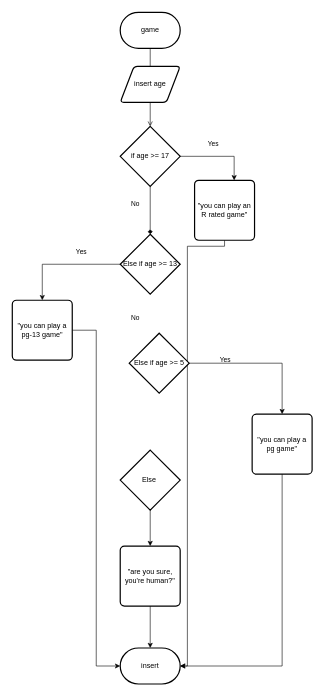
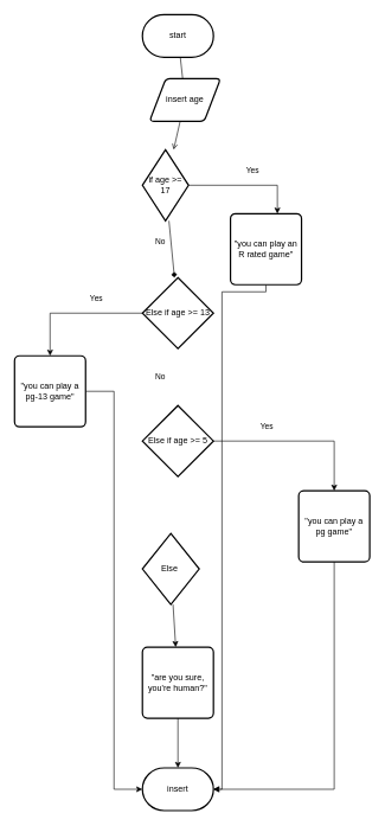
  <mxCell id="0" />
  <mxCell id="1" parent="0" />
  <mxCell id="2" value="" style="edgeStyle=none;html=1;endArrow=none;" parent="1" source="3" target="5" edge="1"><mxGeometry relative="1" as="geometry" /></mxCell>
- <mxCell id="3" value="game" style="strokeWidth=2;html=1;shape=mxgraph.flowchart.terminator;whiteSpace=wrap;" parent="1" vertex="1"><mxGeometry x="200" y="20" width="100" height="60" as="geometry" /></mxCell>
+ <mxCell id="3" value="start" style="strokeWidth=2;html=1;shape=mxgraph.flowchart.terminator;whiteSpace=wrap;" parent="1" vertex="1"><mxGeometry x="200" y="20" width="100" height="60" as="geometry" /></mxCell>
  <mxCell id="4" value="" style="edgeStyle=none;html=1;endArrow=open;" parent="1" source="5" target="8" edge="1"><mxGeometry relative="1" as="geometry" /></mxCell>
- <mxCell id="5" value="insert age" style="shape=parallelogram;html=1;strokeWidth=2;perimeter=parallelogramPerimeter;whiteSpace=wrap;rounded=1;arcSize=12;size=0.23;" parent="1" vertex="1"><mxGeometry x="200" y="110" width="100" height="60" as="geometry" /></mxCell>
+ <mxCell id="5" value="insert age" style="shape=parallelogram;html=1;strokeWidth=2;perimeter=parallelogramPerimeter;whiteSpace=wrap;rounded=1;arcSize=12;size=0.23;" parent="1" vertex="1"><mxGeometry x="210" y="110" width="100" height="60" as="geometry" /></mxCell>
  <mxCell id="6" value="" style="edgeStyle=none;html=1;endArrow=diamond;" parent="1" source="8" target="12" edge="1"><mxGeometry relative="1" as="geometry" /></mxCell>
  <mxCell id="7" style="edgeStyle=orthogonalEdgeStyle;html=1;entryX=0.66;entryY=0;entryDx=0;entryDy=0;entryPerimeter=0;rounded=0;" edge="1" parent="1" source="8" target="10"><mxGeometry relative="1" as="geometry" /></mxCell>
- <mxCell id="8" value="if age &amp;gt;= 17" style="strokeWidth=2;html=1;shape=mxgraph.flowchart.decision;whiteSpace=wrap;" parent="1" vertex="1"><mxGeometry x="200" y="210" width="100" height="100" as="geometry" /></mxCell>
+ <mxCell id="8" value="if age &amp;gt;= 17" style="strokeWidth=2;html=1;shape=mxgraph.flowchart.decision;whiteSpace=wrap;" parent="1" vertex="1"><mxGeometry x="200" y="210" width="65" height="100" as="geometry" /></mxCell>
  <mxCell id="9" style="edgeStyle=orthogonalEdgeStyle;shape=connector;rounded=0;html=1;entryX=1;entryY=0.5;entryDx=0;entryDy=0;entryPerimeter=0;labelBackgroundColor=default;fontFamily=Helvetica;fontSize=11;fontColor=default;endArrow=classic;strokeColor=default;" edge="1" parent="1" source="10" target="23"><mxGeometry relative="1" as="geometry"><Array as="points"><mxPoint x="374" y="410" /><mxPoint x="312" y="410" /><mxPoint x="312" y="1110" /></Array></mxGeometry></mxCell>
  <mxCell id="10" value="&quot;you can play an R rated game&quot;" style="rounded=1;whiteSpace=wrap;html=1;absoluteArcSize=1;arcSize=14;strokeWidth=2;" parent="1" vertex="1"><mxGeometry x="324" y="300" width="100" height="100" as="geometry" /></mxCell>
  <mxCell id="11" style="edgeStyle=orthogonalEdgeStyle;shape=connector;rounded=0;html=1;labelBackgroundColor=default;fontFamily=Helvetica;fontSize=11;fontColor=default;endArrow=classic;strokeColor=default;" edge="1" parent="1" source="12" target="14"><mxGeometry relative="1" as="geometry" /></mxCell>
  <mxCell id="12" value="Else if age &amp;gt;= 13" style="strokeWidth=2;html=1;shape=mxgraph.flowchart.decision;whiteSpace=wrap;" parent="1" vertex="1"><mxGeometry x="200" y="390" width="100" height="100" as="geometry" /></mxCell>
  <mxCell id="13" style="edgeStyle=orthogonalEdgeStyle;shape=connector;rounded=0;html=1;labelBackgroundColor=default;fontFamily=Helvetica;fontSize=11;fontColor=default;endArrow=classic;strokeColor=default;entryX=0;entryY=0.5;entryDx=0;entryDy=0;entryPerimeter=0;" edge="1" parent="1" source="14" target="23"><mxGeometry relative="1" as="geometry"><mxPoint x="70" y="1116" as="targetPoint" /></mxGeometry></mxCell>
  <mxCell id="14" value="&quot;you can play a pg-13 game&quot;" style="rounded=1;whiteSpace=wrap;html=1;absoluteArcSize=1;arcSize=14;strokeWidth=2;" parent="1" vertex="1"><mxGeometry x="20" y="500" width="100" height="100" as="geometry" /></mxCell>
  <mxCell id="15" style="edgeStyle=orthogonalEdgeStyle;shape=connector;rounded=0;html=1;entryX=0.5;entryY=0;entryDx=0;entryDy=0;labelBackgroundColor=default;fontFamily=Helvetica;fontSize=11;fontColor=default;endArrow=classic;strokeColor=default;" edge="1" parent="1" source="16" target="18"><mxGeometry relative="1" as="geometry" /></mxCell>
- <mxCell id="16" value="Else if age &amp;gt;= 5" style="strokeWidth=2;html=1;shape=mxgraph.flowchart.decision;whiteSpace=wrap;" parent="1" vertex="1"><mxGeometry x="215" y="555" width="100" height="100" as="geometry" /></mxCell>
+ <mxCell id="16" value="Else if age &amp;gt;= 5" style="strokeWidth=2;html=1;shape=mxgraph.flowchart.decision;whiteSpace=wrap;" parent="1" vertex="1"><mxGeometry x="200" y="570" width="100" height="100" as="geometry" /></mxCell>
  <mxCell id="17" style="edgeStyle=orthogonalEdgeStyle;shape=connector;rounded=0;html=1;entryX=1;entryY=0.5;entryDx=0;entryDy=0;entryPerimeter=0;labelBackgroundColor=default;fontFamily=Helvetica;fontSize=11;fontColor=default;endArrow=classic;strokeColor=default;exitX=0.5;exitY=1;exitDx=0;exitDy=0;" edge="1" parent="1" source="18" target="23"><mxGeometry relative="1" as="geometry" /></mxCell>
  <mxCell id="18" value="&quot;you can play a pg game&quot;" style="rounded=1;whiteSpace=wrap;html=1;absoluteArcSize=1;arcSize=14;strokeWidth=2;" parent="1" vertex="1"><mxGeometry x="420" y="690" width="100" height="100" as="geometry" /></mxCell>
  <mxCell id="19" value="" style="edgeStyle=none;html=1;" parent="1" source="20" target="22" edge="1"><mxGeometry relative="1" as="geometry" /></mxCell>
- <mxCell id="20" value="Else&amp;nbsp;" style="strokeWidth=2;html=1;shape=mxgraph.flowchart.decision;whiteSpace=wrap;" parent="1" vertex="1"><mxGeometry x="200" y="750" width="100" height="100" as="geometry" /></mxCell>
+ <mxCell id="20" value="Else&amp;nbsp;" style="strokeWidth=2;html=1;shape=mxgraph.flowchart.decision;whiteSpace=wrap;" parent="1" vertex="1"><mxGeometry x="200" y="750" width="80" height="100" as="geometry" /></mxCell>
  <mxCell id="21" value="" style="edgeStyle=none;html=1;" parent="1" source="22" target="23" edge="1"><mxGeometry relative="1" as="geometry" /></mxCell>
  <mxCell id="22" value="&quot;are you sure, you're human?&quot;" style="rounded=1;whiteSpace=wrap;html=1;absoluteArcSize=1;arcSize=14;strokeWidth=2;" parent="1" vertex="1"><mxGeometry x="200" y="910" width="100" height="100" as="geometry" /></mxCell>
  <mxCell id="23" value="insert" style="strokeWidth=2;html=1;shape=mxgraph.flowchart.terminator;whiteSpace=wrap;" parent="1" vertex="1"><mxGeometry x="200" y="1080" width="100" height="60" as="geometry" /></mxCell>
  <mxCell id="24" value="Yes" style="text;html=1;align=center;verticalAlign=middle;resizable=0;points=[];autosize=1;strokeColor=none;fillColor=none;fontSize=11;fontFamily=Helvetica;fontColor=default;" vertex="1" parent="1"><mxGeometry x="340" y="230" width="30" height="20" as="geometry" /></mxCell>
  <mxCell id="25" value="No" style="text;html=1;align=center;verticalAlign=middle;resizable=0;points=[];autosize=1;strokeColor=none;fillColor=none;fontSize=11;fontFamily=Helvetica;fontColor=default;" vertex="1" parent="1"><mxGeometry x="210" y="330" width="30" height="20" as="geometry" /></mxCell>
  <mxCell id="26" value="Yes" style="text;html=1;align=center;verticalAlign=middle;resizable=0;points=[];autosize=1;strokeColor=none;fillColor=none;fontSize=11;fontFamily=Helvetica;fontColor=default;" vertex="1" parent="1"><mxGeometry x="120" y="410" width="30" height="20" as="geometry" /></mxCell>
  <mxCell id="27" value="No" style="text;html=1;align=center;verticalAlign=middle;resizable=0;points=[];autosize=1;strokeColor=none;fillColor=none;fontSize=11;fontFamily=Helvetica;fontColor=default;" vertex="1" parent="1"><mxGeometry x="210" y="520" width="30" height="20" as="geometry" /></mxCell>
  <mxCell id="28" value="Yes" style="text;html=1;align=center;verticalAlign=middle;resizable=0;points=[];autosize=1;strokeColor=none;fillColor=none;fontSize=11;fontFamily=Helvetica;fontColor=default;" vertex="1" parent="1"><mxGeometry x="360" y="590" width="30" height="20" as="geometry" /></mxCell>
